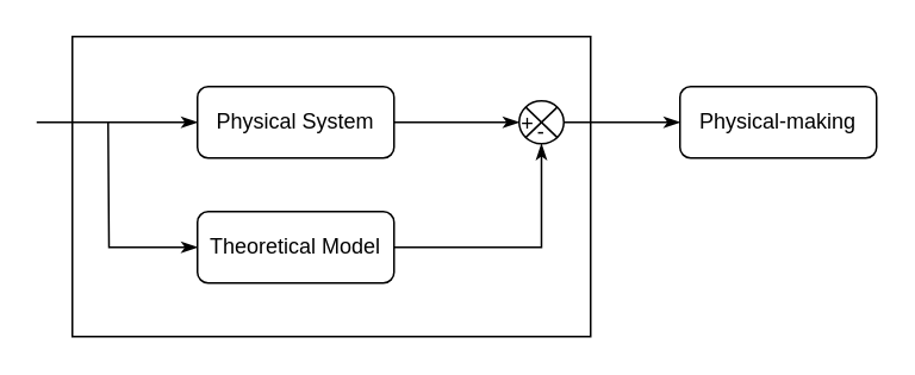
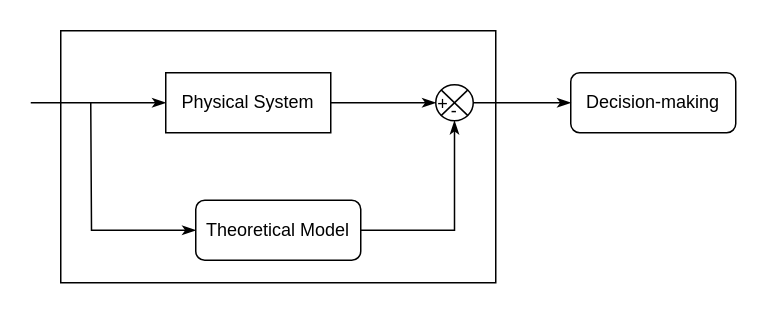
  <mxCell id="0" />
  <mxCell id="1" parent="0" />
  <mxCell id="2" style="edgeStyle=orthogonalEdgeStyle;rounded=0;orthogonalLoop=1;jettySize=auto;html=1;exitX=0;exitY=0.5;exitDx=0;exitDy=0;startArrow=classicThin;startFill=1;endArrow=none;endFill=0;" edge="1" parent="1" source="4"><mxGeometry relative="1" as="geometry"><mxPoint x="20" y="68" as="targetPoint" /></mxGeometry></mxCell>
  <mxCell id="3" style="edgeStyle=orthogonalEdgeStyle;rounded=0;orthogonalLoop=1;jettySize=auto;html=1;exitX=1;exitY=0.5;exitDx=0;exitDy=0;entryX=0;entryY=0.5;entryDx=0;entryDy=0;entryPerimeter=0;startArrow=none;startFill=0;endArrow=classicThin;endFill=1;" edge="1" parent="1" source="4" target="9"><mxGeometry relative="1" as="geometry" /></mxCell>
- <mxCell id="4" value="Physical System" style="rounded=1;whiteSpace=wrap;html=1;" vertex="1" parent="1"><mxGeometry x="110" y="48" width="110" height="40" as="geometry" /></mxCell>
+ <mxCell id="4" value="Physical System" style="whiteSpace=wrap;html=1;rounded=0;" vertex="1" parent="1"><mxGeometry x="110" y="48" width="110" height="40" as="geometry" /></mxCell>
  <mxCell id="5" style="edgeStyle=orthogonalEdgeStyle;rounded=0;orthogonalLoop=1;jettySize=auto;html=1;exitX=0;exitY=0.5;exitDx=0;exitDy=0;startArrow=classicThin;startFill=1;endArrow=none;endFill=0;" edge="1" parent="1" source="7"><mxGeometry relative="1" as="geometry"><mxPoint x="60" y="68" as="targetPoint" /></mxGeometry></mxCell>
  <mxCell id="6" style="edgeStyle=orthogonalEdgeStyle;rounded=0;orthogonalLoop=1;jettySize=auto;html=1;exitX=1;exitY=0.5;exitDx=0;exitDy=0;entryX=0.5;entryY=1;entryDx=0;entryDy=0;startArrow=none;startFill=0;endArrow=classicThin;endFill=1;" edge="1" parent="1" source="7" target="11"><mxGeometry relative="1" as="geometry" /></mxCell>
- <mxCell id="7" value="Theoretical Model" style="rounded=1;whiteSpace=wrap;html=1;" vertex="1" parent="1"><mxGeometry x="110" y="118" width="110" height="40" as="geometry" /></mxCell>
+ <mxCell id="7" value="Theoretical Model" style="rounded=1;whiteSpace=wrap;html=1;" vertex="1" parent="1"><mxGeometry x="130" y="133" width="110" height="40" as="geometry" /></mxCell>
  <mxCell id="8" style="edgeStyle=orthogonalEdgeStyle;rounded=0;orthogonalLoop=1;jettySize=auto;html=1;exitX=1;exitY=0.5;exitDx=0;exitDy=0;exitPerimeter=0;startArrow=none;startFill=0;endArrow=classicThin;endFill=1;" edge="1" parent="1" source="9"><mxGeometry relative="1" as="geometry"><mxPoint x="380" y="68" as="targetPoint" /></mxGeometry></mxCell>
  <mxCell id="9" value="" style="verticalLabelPosition=bottom;verticalAlign=top;html=1;shape=mxgraph.flowchart.or;fillColor=none;" vertex="1" parent="1"><mxGeometry x="290" y="56" width="25" height="24" as="geometry" /></mxCell>
  <mxCell id="10" value="+" style="text;html=1;strokeColor=none;fillColor=none;align=center;verticalAlign=middle;whiteSpace=wrap;rounded=0;" vertex="1" parent="1"><mxGeometry x="280" y="68" width="30" as="geometry" /></mxCell>
  <mxCell id="11" value="-" style="text;html=1;strokeColor=none;fillColor=none;align=center;verticalAlign=middle;whiteSpace=wrap;rounded=0;" vertex="1" parent="1"><mxGeometry x="290" y="68" width="25" height="12" as="geometry" /></mxCell>
  <mxCell id="12" value="" style="rounded=0;whiteSpace=wrap;html=1;fillColor=none;" vertex="1" parent="1"><mxGeometry x="40" y="20" width="290" height="168" as="geometry" /></mxCell>
- <mxCell id="13" value="Physical-making" style="rounded=1;whiteSpace=wrap;html=1;fillColor=none;" vertex="1" parent="1"><mxGeometry x="380" y="48" width="110" height="40" as="geometry" /></mxCell>
+ <mxCell id="13" value="Decision-making" style="rounded=1;whiteSpace=wrap;html=1;fillColor=none;" vertex="1" parent="1"><mxGeometry x="380" y="48" width="110" height="40" as="geometry" /></mxCell>
